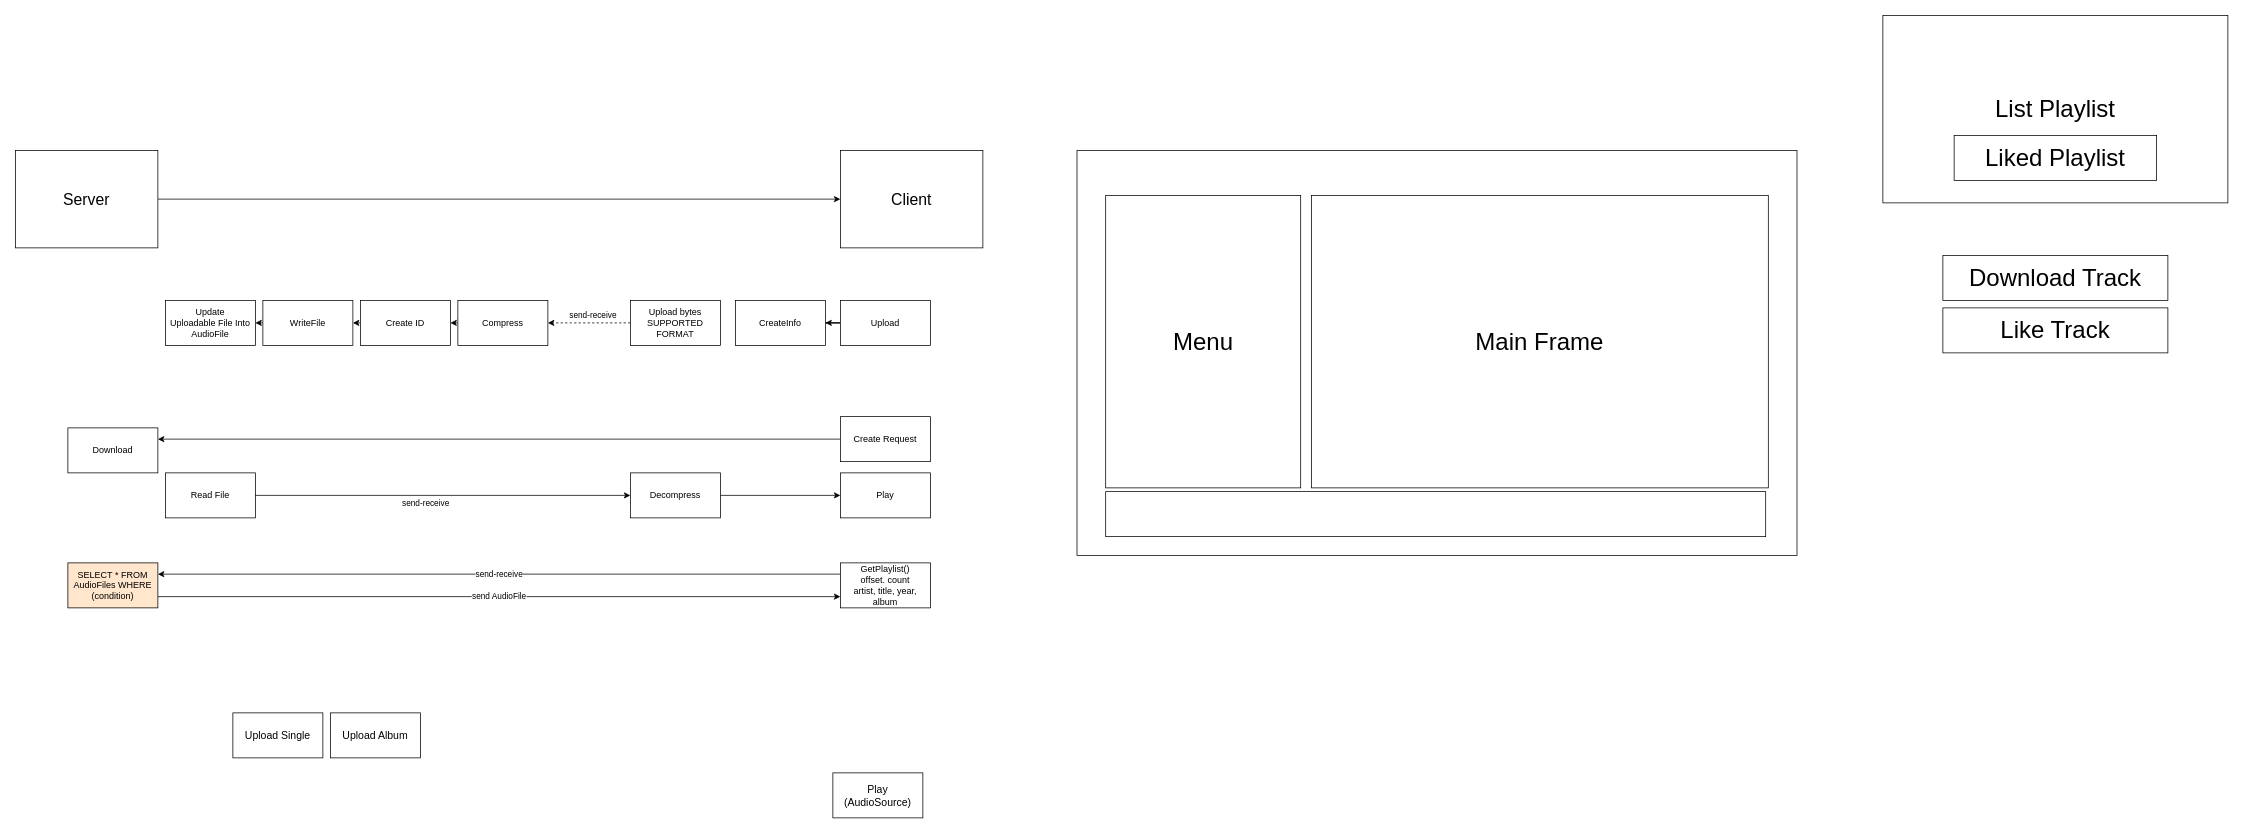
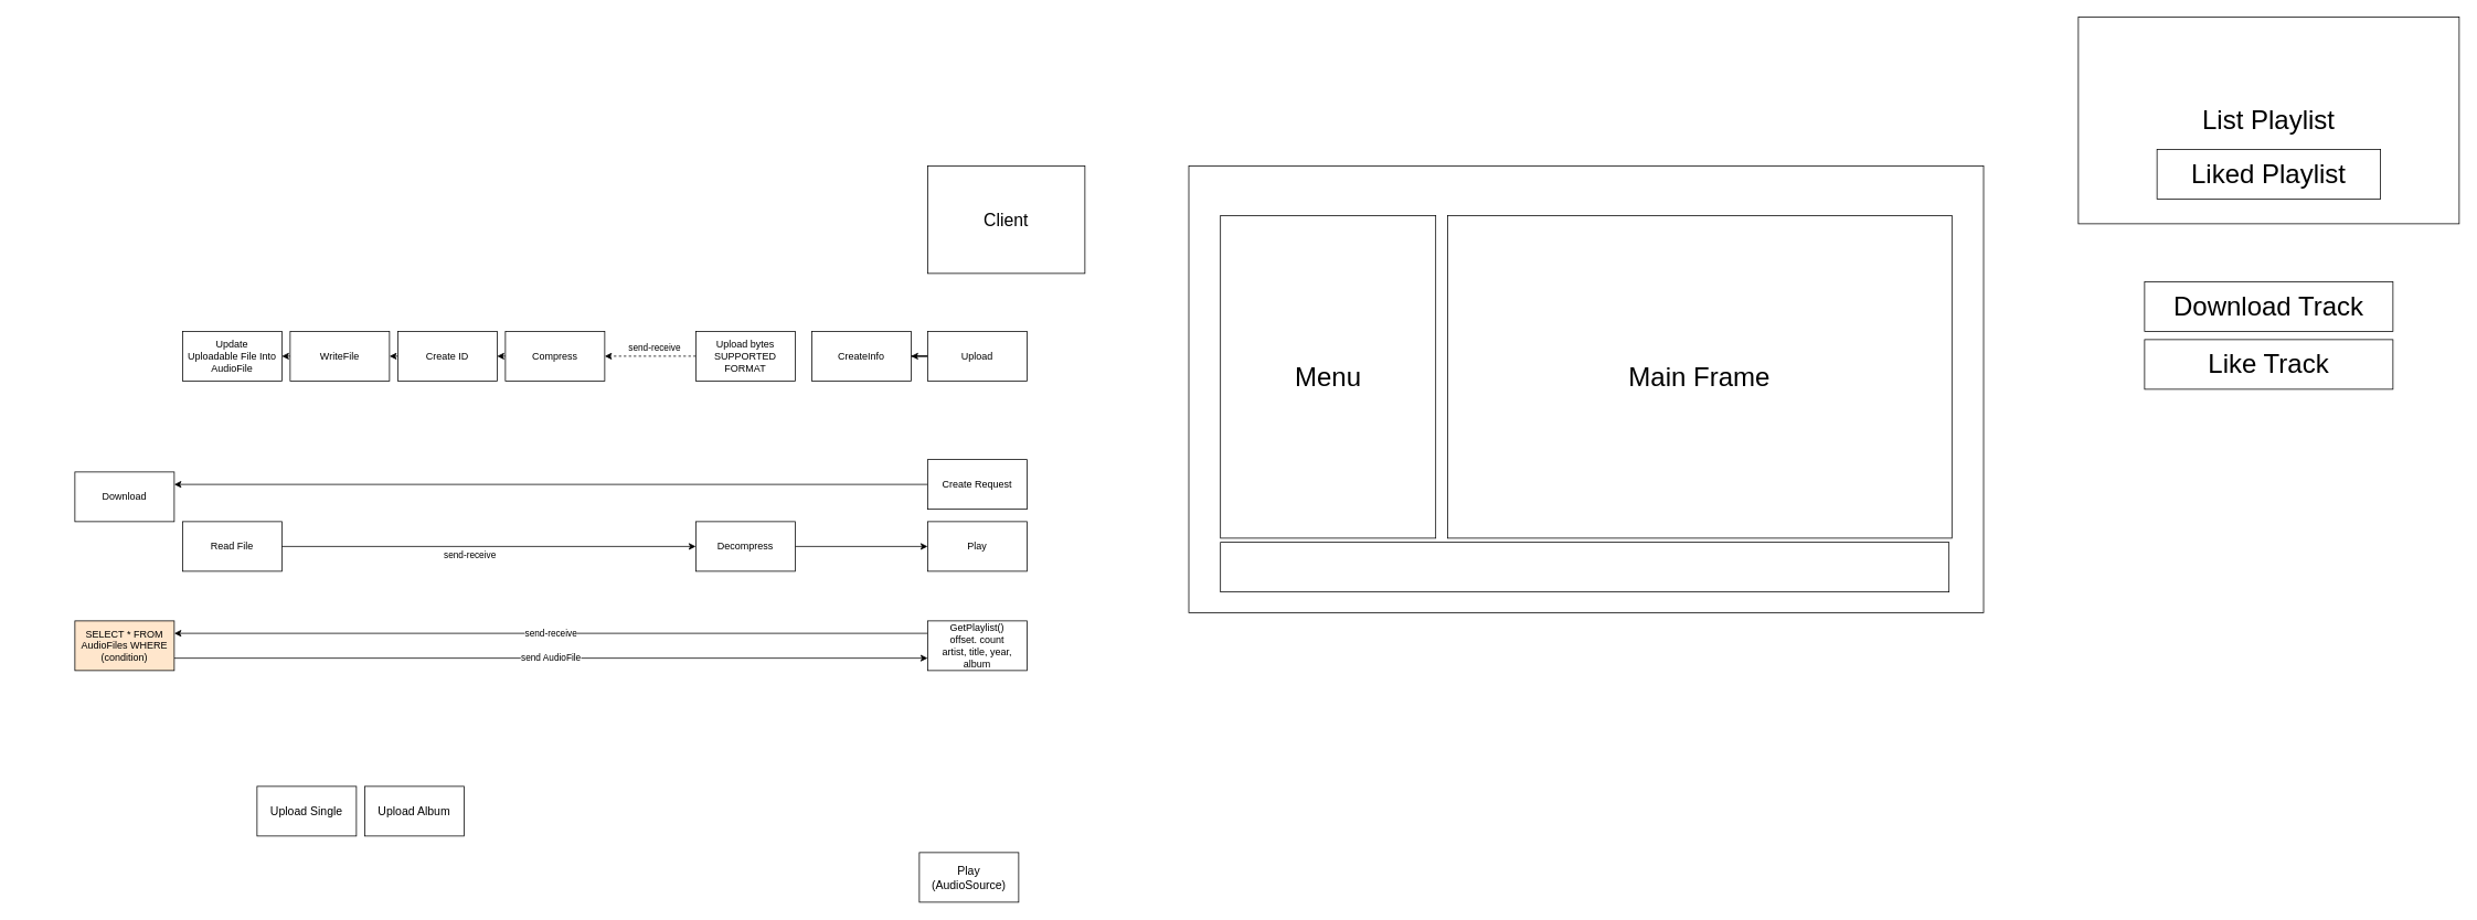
  <mxCell id="0" />
  <mxCell id="1" parent="0" />
- <mxCell id="2" style="edgeStyle=orthogonalEdgeStyle;rounded=0;orthogonalLoop=1;jettySize=auto;html=1;entryX=0;entryY=0.5;entryDx=0;entryDy=0;" edge="1" parent="1" source="3" target="4"><mxGeometry relative="1" as="geometry" /></mxCell>
- <mxCell id="3" value="&lt;font style=&quot;font-size: 21px&quot;&gt;Server&lt;/font&gt;" style="rounded=0;whiteSpace=wrap;html=1;" vertex="1" parent="1"><mxGeometry x="20" y="200" width="190" height="130" as="geometry" /></mxCell>
  <mxCell id="4" value="&lt;font style=&quot;font-size: 21px&quot;&gt;Client&lt;/font&gt;" style="rounded=0;whiteSpace=wrap;html=1;" vertex="1" parent="1"><mxGeometry x="1120" y="200" width="190" height="130" as="geometry" /></mxCell>
  <mxCell id="5" style="edgeStyle=orthogonalEdgeStyle;rounded=0;orthogonalLoop=1;jettySize=auto;html=1;exitX=0;exitY=0.5;exitDx=0;exitDy=0;" edge="1" parent="1" source="6" target="8"><mxGeometry relative="1" as="geometry" /></mxCell>
  <mxCell id="6" value="Upload" style="rounded=0;whiteSpace=wrap;html=1;" vertex="1" parent="1"><mxGeometry x="1120" y="400" width="120" height="60" as="geometry" /></mxCell>
  <mxCell id="7" value="Download" style="rounded=0;whiteSpace=wrap;html=1;" vertex="1" parent="1"><mxGeometry x="90" y="570" width="120" height="60" as="geometry" /></mxCell>
  <mxCell id="8" value="CreateInfo" style="rounded=0;whiteSpace=wrap;html=1;" vertex="1" parent="1"><mxGeometry x="980" y="400" width="120" height="60" as="geometry" /></mxCell>
  <mxCell id="9" value="send-receive" style="edgeStyle=orthogonalEdgeStyle;rounded=0;orthogonalLoop=1;jettySize=auto;html=1;exitX=0;exitY=0.5;exitDx=0;exitDy=0;entryX=1;entryY=0.5;entryDx=0;entryDy=0;dashed=1;" edge="1" parent="1" source="10" target="12"><mxGeometry x="-0.091" y="-10" relative="1" as="geometry"><mxPoint as="offset" /></mxGeometry></mxCell>
  <mxCell id="10" value="Upload bytes&lt;br&gt;SUPPORTED FORMAT" style="rounded=0;whiteSpace=wrap;html=1;" vertex="1" parent="1"><mxGeometry x="840" y="400" width="120" height="60" as="geometry" /></mxCell>
  <mxCell id="11" style="edgeStyle=orthogonalEdgeStyle;rounded=0;orthogonalLoop=1;jettySize=auto;html=1;exitX=0;exitY=0.5;exitDx=0;exitDy=0;entryX=1;entryY=0.5;entryDx=0;entryDy=0;" edge="1" parent="1" source="12" target="16"><mxGeometry relative="1" as="geometry" /></mxCell>
  <mxCell id="12" value="Compress" style="rounded=0;whiteSpace=wrap;html=1;" vertex="1" parent="1"><mxGeometry x="610" y="400" width="120" height="60" as="geometry" /></mxCell>
  <mxCell id="13" style="edgeStyle=orthogonalEdgeStyle;rounded=0;orthogonalLoop=1;jettySize=auto;html=1;exitX=0;exitY=0.5;exitDx=0;exitDy=0;entryX=1;entryY=0.5;entryDx=0;entryDy=0;" edge="1" parent="1" source="14" target="17"><mxGeometry relative="1" as="geometry" /></mxCell>
  <mxCell id="14" value="WriteFile" style="rounded=0;whiteSpace=wrap;html=1;" vertex="1" parent="1"><mxGeometry x="350" y="400" width="120" height="60" as="geometry" /></mxCell>
  <mxCell id="15" style="edgeStyle=orthogonalEdgeStyle;rounded=0;orthogonalLoop=1;jettySize=auto;html=1;exitX=0;exitY=0.5;exitDx=0;exitDy=0;entryX=1;entryY=0.5;entryDx=0;entryDy=0;" edge="1" parent="1" source="16" target="14"><mxGeometry relative="1" as="geometry" /></mxCell>
  <mxCell id="16" value="Create ID" style="rounded=0;whiteSpace=wrap;html=1;" vertex="1" parent="1"><mxGeometry x="480" y="400" width="120" height="60" as="geometry" /></mxCell>
  <mxCell id="17" value="Update&lt;br&gt;Uploadable File Into&lt;br&gt;AudioFile" style="rounded=0;whiteSpace=wrap;html=1;" vertex="1" parent="1"><mxGeometry x="220" y="400" width="120" height="60" as="geometry" /></mxCell>
  <mxCell id="18" style="edgeStyle=orthogonalEdgeStyle;rounded=0;orthogonalLoop=1;jettySize=auto;html=1;exitX=0;exitY=0.5;exitDx=0;exitDy=0;entryX=1;entryY=0.25;entryDx=0;entryDy=0;" edge="1" parent="1" source="19" target="7"><mxGeometry relative="1" as="geometry" /></mxCell>
  <mxCell id="19" value="Create Request" style="rounded=0;whiteSpace=wrap;html=1;" vertex="1" parent="1"><mxGeometry x="1120" y="555" width="120" height="60" as="geometry" /></mxCell>
  <mxCell id="20" value="Read File" style="rounded=0;whiteSpace=wrap;html=1;" vertex="1" parent="1"><mxGeometry x="220" y="630" width="120" height="60" as="geometry" /></mxCell>
  <mxCell id="21" style="edgeStyle=orthogonalEdgeStyle;rounded=0;orthogonalLoop=1;jettySize=auto;html=1;exitX=1;exitY=0.5;exitDx=0;exitDy=0;entryX=0;entryY=0.5;entryDx=0;entryDy=0;" edge="1" parent="1" source="22" target="24"><mxGeometry relative="1" as="geometry" /></mxCell>
  <mxCell id="22" value="Decompress" style="rounded=0;whiteSpace=wrap;html=1;" vertex="1" parent="1"><mxGeometry x="840" y="630" width="120" height="60" as="geometry" /></mxCell>
  <mxCell id="23" value="send-receive" style="edgeStyle=orthogonalEdgeStyle;rounded=0;orthogonalLoop=1;jettySize=auto;html=1;exitX=1;exitY=0.5;exitDx=0;exitDy=0;entryX=0;entryY=0.5;entryDx=0;entryDy=0;" edge="1" parent="1" source="20" target="22"><mxGeometry x="-0.091" y="-10" relative="1" as="geometry"><mxPoint x="340" y="649.5" as="sourcePoint" /><mxPoint x="450" y="649.5" as="targetPoint" /><mxPoint as="offset" /></mxGeometry></mxCell>
  <mxCell id="24" value="Play" style="rounded=0;whiteSpace=wrap;html=1;" vertex="1" parent="1"><mxGeometry x="1120" y="630" width="120" height="60" as="geometry" /></mxCell>
  <mxCell id="25" value="&#10;&#10;&lt;!--StartFragment--&gt;&lt;span style=&quot;font-family: Helvetica; font-size: 11px; font-style: normal; font-variant-ligatures: normal; font-variant-caps: normal; font-weight: 400; letter-spacing: normal; orphans: 2; text-align: center; text-indent: 0px; text-transform: none; widows: 2; word-spacing: 0px; -webkit-text-stroke-width: 0px; text-decoration-style: initial; text-decoration-color: initial; float: none; display: inline !important;&quot;&gt;send-receive&lt;/span&gt;&lt;!--EndFragment--&gt;&#10;&#10;" style="edgeStyle=orthogonalEdgeStyle;rounded=0;orthogonalLoop=1;jettySize=auto;html=1;exitX=0;exitY=0.25;exitDx=0;exitDy=0;entryX=1;entryY=0.25;entryDx=0;entryDy=0;" edge="1" parent="1" source="26" target="28"><mxGeometry relative="1" as="geometry" /></mxCell>
  <mxCell id="26" value="GetPlaylist()&lt;br&gt;offset. count&lt;br&gt;artist, title, year, album" style="rounded=0;whiteSpace=wrap;html=1;" vertex="1" parent="1"><mxGeometry x="1120" y="750" width="120" height="60" as="geometry" /></mxCell>
  <mxCell id="27" value="send AudioFile" style="edgeStyle=orthogonalEdgeStyle;rounded=0;orthogonalLoop=1;jettySize=auto;html=1;exitX=1;exitY=0.75;exitDx=0;exitDy=0;entryX=0;entryY=0.75;entryDx=0;entryDy=0;" edge="1" parent="1" source="28" target="26"><mxGeometry relative="1" as="geometry" /></mxCell>
  <mxCell id="28" value="SELECT * FROM AudioFiles WHERE (condition)" style="rounded=0;whiteSpace=wrap;html=1;fillColor=#ffe6cc;" vertex="1" parent="1"><mxGeometry x="90" y="750" width="120" height="60" as="geometry" /></mxCell>
  <mxCell id="29" value="" style="rounded=0;whiteSpace=wrap;html=1;direction=south;" vertex="1" parent="1"><mxGeometry x="1435.5" y="200" width="960" height="540" as="geometry" /></mxCell>
  <mxCell id="30" value="&lt;font style=&quot;font-size: 32px&quot;&gt;Main Frame&lt;/font&gt;" style="rounded=0;whiteSpace=wrap;html=1;fontSize=32;" vertex="1" parent="1"><mxGeometry x="1748.25" y="260" width="609" height="390" as="geometry" /></mxCell>
  <mxCell id="31" value="Menu" style="rounded=0;whiteSpace=wrap;html=1;fontSize=32;" vertex="1" parent="1"><mxGeometry x="1473.75" y="260" width="260" height="390" as="geometry" /></mxCell>
  <mxCell id="32" value="" style="rounded=0;whiteSpace=wrap;html=1;fontSize=32;" vertex="1" parent="1"><mxGeometry x="1473.75" y="655" width="880" height="60" as="geometry" /></mxCell>
  <mxCell id="33" value="Download Track" style="rounded=0;whiteSpace=wrap;html=1;fontSize=32;" vertex="1" parent="1"><mxGeometry x="2590" y="340" width="300" height="60" as="geometry" /></mxCell>
  <mxCell id="34" value="Like Track" style="rounded=0;whiteSpace=wrap;html=1;fontSize=32;" vertex="1" parent="1"><mxGeometry x="2590" y="410" width="300" height="60" as="geometry" /></mxCell>
  <mxCell id="35" value="List Playlist" style="rounded=0;whiteSpace=wrap;html=1;fontSize=32;" vertex="1" parent="1"><mxGeometry x="2510" y="20" width="460" height="250" as="geometry" /></mxCell>
  <mxCell id="36" value="Liked Playlist" style="rounded=0;whiteSpace=wrap;html=1;fontSize=32;" vertex="1" parent="1"><mxGeometry x="2605" y="180" width="270" height="60" as="geometry" /></mxCell>
  <mxCell id="37" value="Play (AudioSource)" style="rounded=0;whiteSpace=wrap;html=1;fontSize=14;" vertex="1" parent="1"><mxGeometry x="1110" y="1030" width="120" height="60" as="geometry" /></mxCell>
  <mxCell id="38" value="Upload Single" style="rounded=0;whiteSpace=wrap;html=1;fontSize=14;" vertex="1" parent="1"><mxGeometry x="310" y="950" width="120" height="60" as="geometry" /></mxCell>
  <mxCell id="39" value="Upload Album" style="rounded=0;whiteSpace=wrap;html=1;fontSize=14;" vertex="1" parent="1"><mxGeometry x="440" y="950" width="120" height="60" as="geometry" /></mxCell>
